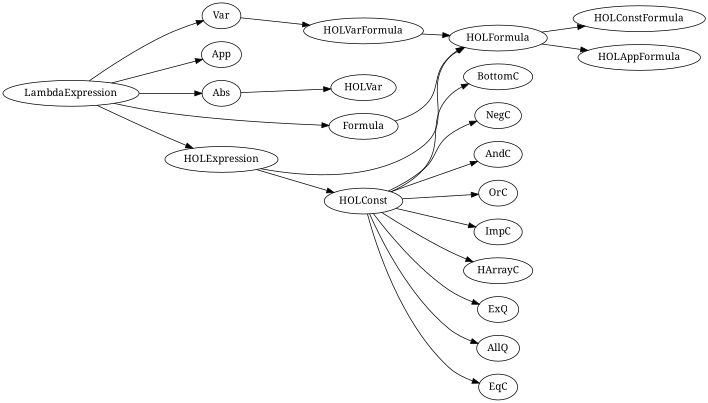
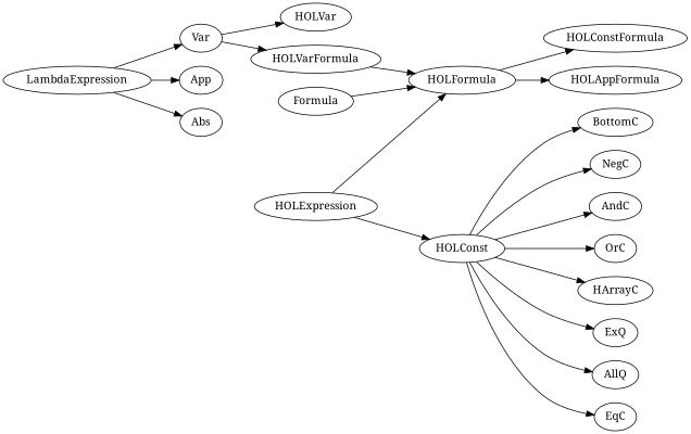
  digraph {
    fontname="Noto Serif"
    rankdir=LR
    node [fontname="Noto Serif"]
    edge [fontname="Noto Serif"]
    LambdaExpression
    Var
    App
    Abs
    Formula
    HOLExpression
    HOLVar
    HOLVarFormula
    HOLFormula
    HOLConst
    BottomC
    NegC
    AndC
    OrC
-   ImpC
    HArrayC
    ExQ
    AllQ
    EqC
    HOLConstFormula
    HOLAppFormula
    LambdaExpression -> Var
    LambdaExpression -> App
    LambdaExpression -> Abs
-   LambdaExpression -> Formula
-   LambdaExpression -> HOLExpression
-   Abs -> HOLVar
+   Var -> HOLVar
    Var -> HOLVarFormula
    Formula -> HOLFormula
    HOLExpression -> HOLFormula
    HOLExpression -> HOLConst
    HOLVarFormula -> HOLFormula
    HOLFormula -> HOLConstFormula
    HOLFormula -> HOLAppFormula
    HOLConst -> BottomC
    HOLConst -> NegC
    HOLConst -> AndC
    HOLConst -> OrC
-   HOLConst -> ImpC
    HOLConst -> HArrayC
    HOLConst -> ExQ
    HOLConst -> AllQ
    HOLConst -> EqC
  }
